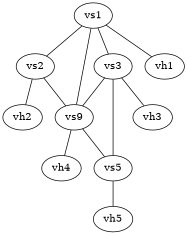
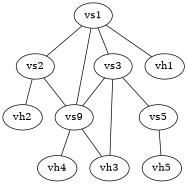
  graph {
    node [cpu=2 type=switch]
    edge [bandwidth=100]
    vs1
    vs2
    vs3
    n4 [label=vs9]
    vh1 [hadoop=namenode type=host]
    vh2 [hadoop=resourcemanager type=host]
    vs5
    vh3 [type=host]
    vh4 [type=host]
    vh5 [type=host]
    vs1 -- vs2
    vs1 -- vs3
    vs1 -- n4
    vs1 -- vh1
    vs2 -- n4
    vs2 -- vh2
    vs3 -- n4
    vs3 -- vs5
    vs3 -- vh3
-   n4 -- vs5
+   n4 -- vh3
    n4 -- vh4
    vs5 -- vh5
  }
